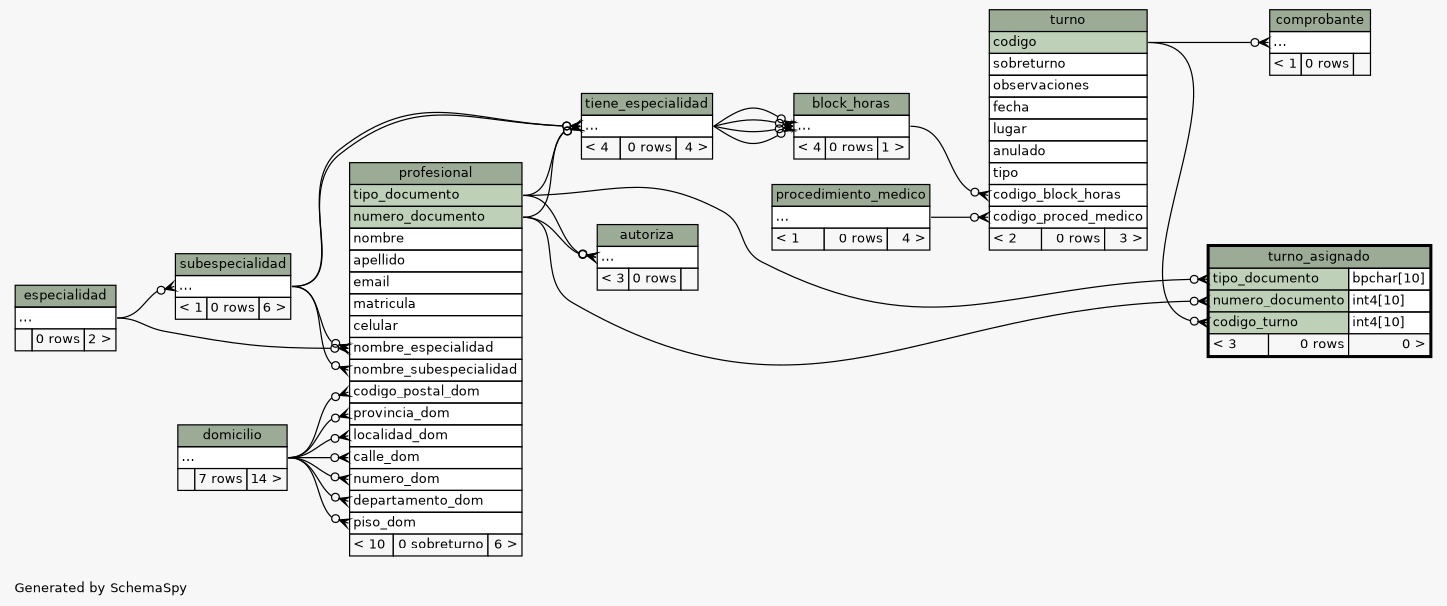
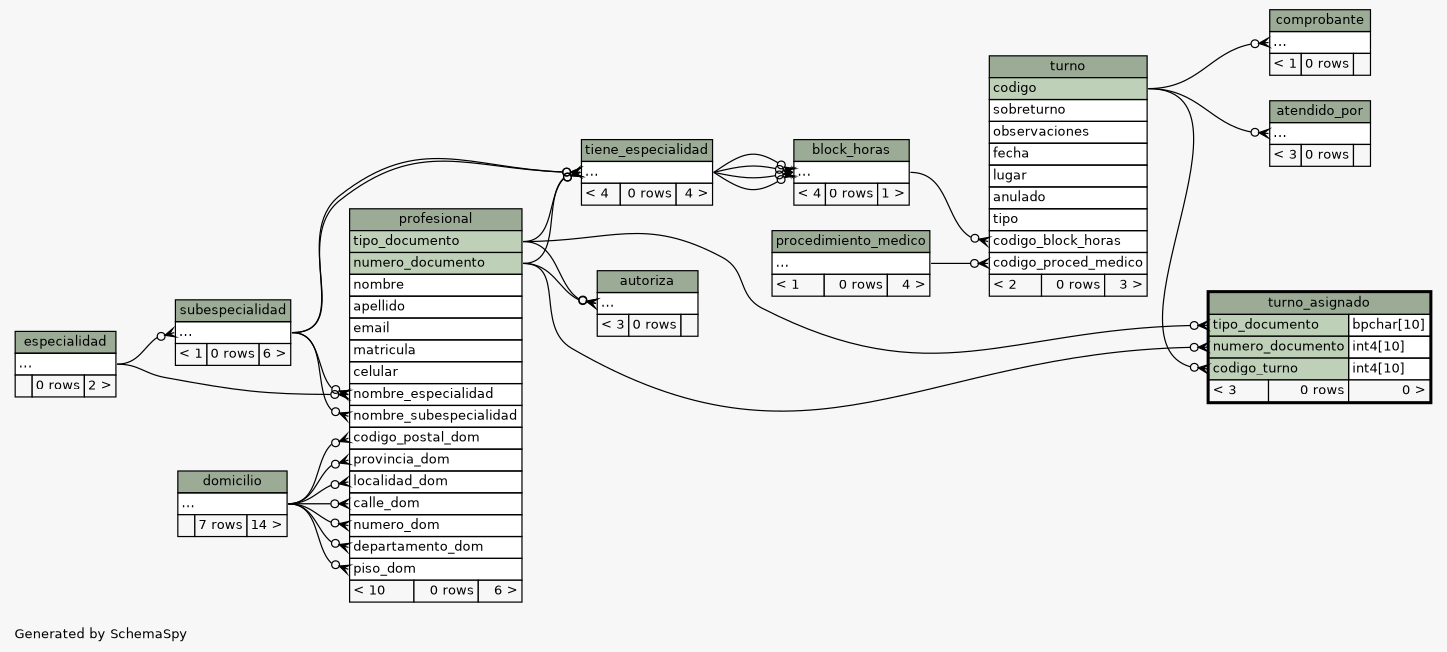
  digraph {
    bgcolor="#f7f7f7"
    fontname=Helvetica
    fontsize=11
    label="\nGenerated by SchemaSpy"
    labeljust=l
    nodesep=0.18
    rankdir=RL
    ranksep=0.46
    node [fontname=Helvetica fontsize=11 shape=plaintext]
    edge [arrowhead=none arrowsize=0.8 arrowtail=crowodot dir=back headport="elipses:e" tailport="elipses:w"]
+   n1 [label=<     <TABLE BORDER="0" CELLBORDER="1" CELLSPACING="0" BGCOLOR="#ffffff">       <TR><TD COLSPAN="3" BGCOLOR="#9bab96" ALIGN="CENTER">atendido_por</TD></TR>       <TR><TD PORT="elipses" COLSPAN="3" ALIGN="LEFT">...</TD></TR>       <TR><TD ALIGN="LEFT" BGCOLOR="#f7f7f7">&lt; 3</TD><TD ALIGN="RIGHT" BGCOLOR="#f7f7f7">0 rows</TD><TD ALIGN="RIGHT" BGCOLOR="#f7f7f7">  </TD></TR>     </TABLE>>]
    n2 [label=<     <TABLE BORDER="0" CELLBORDER="1" CELLSPACING="0" BGCOLOR="#ffffff">       <TR><TD COLSPAN="3" BGCOLOR="#9bab96" ALIGN="CENTER">turno</TD></TR>       <TR><TD PORT="codigo" COLSPAN="3" BGCOLOR="#bed1b8" ALIGN="LEFT">codigo</TD></TR>       <TR><TD PORT="sobreturno" COLSPAN="3" ALIGN="LEFT">sobreturno</TD></TR>       <TR><TD PORT="observaciones" COLSPAN="3" ALIGN="LEFT">observaciones</TD></TR>       <TR><TD PORT="fecha" COLSPAN="3" ALIGN="LEFT">fecha</TD></TR>       <TR><TD PORT="lugar" COLSPAN="3" ALIGN="LEFT">lugar</TD></TR>       <TR><TD PORT="anulado" COLSPAN="3" ALIGN="LEFT">anulado</TD></TR>       <TR><TD PORT="tipo" COLSPAN="3" ALIGN="LEFT">tipo</TD></TR>       <TR><TD PORT="codigo_block_horas" COLSPAN="3" ALIGN="LEFT">codigo_block_horas</TD></TR>       <TR><TD PORT="codigo_proced_medico" COLSPAN="3" ALIGN="LEFT">codigo_proced_medico</TD></TR>       <TR><TD ALIGN="LEFT" BGCOLOR="#f7f7f7">&lt; 2</TD><TD ALIGN="RIGHT" BGCOLOR="#f7f7f7">0 rows</TD><TD ALIGN="RIGHT" BGCOLOR="#f7f7f7">3 &gt;</TD></TR>     </TABLE>>]
    n3 [label=<     <TABLE BORDER="0" CELLBORDER="1" CELLSPACING="0" BGCOLOR="#ffffff">       <TR><TD COLSPAN="3" BGCOLOR="#9bab96" ALIGN="CENTER">procedimiento_medico</TD></TR>       <TR><TD PORT="elipses" COLSPAN="3" ALIGN="LEFT">...</TD></TR>       <TR><TD ALIGN="LEFT" BGCOLOR="#f7f7f7">&lt; 1</TD><TD ALIGN="RIGHT" BGCOLOR="#f7f7f7">0 rows</TD><TD ALIGN="RIGHT" BGCOLOR="#f7f7f7">4 &gt;</TD></TR>     </TABLE>>]
    n4 [label=<     <TABLE BORDER="0" CELLBORDER="1" CELLSPACING="0" BGCOLOR="#ffffff">       <TR><TD COLSPAN="3" BGCOLOR="#9bab96" ALIGN="CENTER">block_horas</TD></TR>       <TR><TD PORT="elipses" COLSPAN="3" ALIGN="LEFT">...</TD></TR>       <TR><TD ALIGN="LEFT" BGCOLOR="#f7f7f7">&lt; 4</TD><TD ALIGN="RIGHT" BGCOLOR="#f7f7f7">0 rows</TD><TD ALIGN="RIGHT" BGCOLOR="#f7f7f7">1 &gt;</TD></TR>     </TABLE>>]
    n5 [label=<     <TABLE BORDER="0" CELLBORDER="1" CELLSPACING="0" BGCOLOR="#ffffff">       <TR><TD COLSPAN="3" BGCOLOR="#9bab96" ALIGN="CENTER">tiene_especialidad</TD></TR>       <TR><TD PORT="elipses" COLSPAN="3" ALIGN="LEFT">...</TD></TR>       <TR><TD ALIGN="LEFT" BGCOLOR="#f7f7f7">&lt; 4</TD><TD ALIGN="RIGHT" BGCOLOR="#f7f7f7">0 rows</TD><TD ALIGN="RIGHT" BGCOLOR="#f7f7f7">4 &gt;</TD></TR>     </TABLE>>]
    n6 [label=<     <TABLE BORDER="0" CELLBORDER="1" CELLSPACING="0" BGCOLOR="#ffffff">       <TR><TD COLSPAN="3" BGCOLOR="#9bab96" ALIGN="CENTER">autoriza</TD></TR>       <TR><TD PORT="elipses" COLSPAN="3" ALIGN="LEFT">...</TD></TR>       <TR><TD ALIGN="LEFT" BGCOLOR="#f7f7f7">&lt; 3</TD><TD ALIGN="RIGHT" BGCOLOR="#f7f7f7">0 rows</TD><TD ALIGN="RIGHT" BGCOLOR="#f7f7f7">  </TD></TR>     </TABLE>>]
-   n7 [label=<     <TABLE BORDER="0" CELLBORDER="1" CELLSPACING="0" BGCOLOR="#ffffff">       <TR><TD COLSPAN="3" BGCOLOR="#9bab96" ALIGN="CENTER">profesional</TD></TR>       <TR><TD PORT="tipo_documento" COLSPAN="3" BGCOLOR="#bed1b8" ALIGN="LEFT">tipo_documento</TD></TR>       <TR><TD PORT="numero_documento" COLSPAN="3" BGCOLOR="#bed1b8" ALIGN="LEFT">numero_documento</TD></TR>       <TR><TD PORT="nombre" COLSPAN="3" ALIGN="LEFT">nombre</TD></TR>       <TR><TD PORT="apellido" COLSPAN="3" ALIGN="LEFT">apellido</TD></TR>       <TR><TD PORT="email" COLSPAN="3" ALIGN="LEFT">email</TD></TR>       <TR><TD PORT="matricula" COLSPAN="3" ALIGN="LEFT">matricula</TD></TR>       <TR><TD PORT="celular" COLSPAN="3" ALIGN="LEFT">celular</TD></TR>       <TR><TD PORT="nombre_especialidad" COLSPAN="3" ALIGN="LEFT">nombre_especialidad</TD></TR>       <TR><TD PORT="nombre_subespecialidad" COLSPAN="3" ALIGN="LEFT">nombre_subespecialidad</TD></TR>       <TR><TD PORT="codigo_postal_dom" COLSPAN="3" ALIGN="LEFT">codigo_postal_dom</TD></TR>       <TR><TD PORT="provincia_dom" COLSPAN="3" ALIGN="LEFT">provincia_dom</TD></TR>       <TR><TD PORT="localidad_dom" COLSPAN="3" ALIGN="LEFT">localidad_dom</TD></TR>       <TR><TD PORT="calle_dom" COLSPAN="3" ALIGN="LEFT">calle_dom</TD></TR>       <TR><TD PORT="numero_dom" COLSPAN="3" ALIGN="LEFT">numero_dom</TD></TR>       <TR><TD PORT="departamento_dom" COLSPAN="3" ALIGN="LEFT">departamento_dom</TD></TR>       <TR><TD PORT="piso_dom" COLSPAN="3" ALIGN="LEFT">piso_dom</TD></TR>       <TR><TD ALIGN="LEFT" BGCOLOR="#f7f7f7">&lt; 10</TD><TD ALIGN="RIGHT" BGCOLOR="#f7f7f7">0 sobreturno</TD><TD ALIGN="RIGHT" BGCOLOR="#f7f7f7">6 &gt;</TD></TR>     </TABLE>>]
+   n7 [label=<     <TABLE BORDER="0" CELLBORDER="1" CELLSPACING="0" BGCOLOR="#ffffff">       <TR><TD COLSPAN="3" BGCOLOR="#9bab96" ALIGN="CENTER">profesional</TD></TR>       <TR><TD PORT="tipo_documento" COLSPAN="3" BGCOLOR="#bed1b8" ALIGN="LEFT">tipo_documento</TD></TR>       <TR><TD PORT="numero_documento" COLSPAN="3" BGCOLOR="#bed1b8" ALIGN="LEFT">numero_documento</TD></TR>       <TR><TD PORT="nombre" COLSPAN="3" ALIGN="LEFT">nombre</TD></TR>       <TR><TD PORT="apellido" COLSPAN="3" ALIGN="LEFT">apellido</TD></TR>       <TR><TD PORT="email" COLSPAN="3" ALIGN="LEFT">email</TD></TR>       <TR><TD PORT="matricula" COLSPAN="3" ALIGN="LEFT">matricula</TD></TR>       <TR><TD PORT="celular" COLSPAN="3" ALIGN="LEFT">celular</TD></TR>       <TR><TD PORT="nombre_especialidad" COLSPAN="3" ALIGN="LEFT">nombre_especialidad</TD></TR>       <TR><TD PORT="nombre_subespecialidad" COLSPAN="3" ALIGN="LEFT">nombre_subespecialidad</TD></TR>       <TR><TD PORT="codigo_postal_dom" COLSPAN="3" ALIGN="LEFT">codigo_postal_dom</TD></TR>       <TR><TD PORT="provincia_dom" COLSPAN="3" ALIGN="LEFT">provincia_dom</TD></TR>       <TR><TD PORT="localidad_dom" COLSPAN="3" ALIGN="LEFT">localidad_dom</TD></TR>       <TR><TD PORT="calle_dom" COLSPAN="3" ALIGN="LEFT">calle_dom</TD></TR>       <TR><TD PORT="numero_dom" COLSPAN="3" ALIGN="LEFT">numero_dom</TD></TR>       <TR><TD PORT="departamento_dom" COLSPAN="3" ALIGN="LEFT">departamento_dom</TD></TR>       <TR><TD PORT="piso_dom" COLSPAN="3" ALIGN="LEFT">piso_dom</TD></TR>       <TR><TD ALIGN="LEFT" BGCOLOR="#f7f7f7">&lt; 10</TD><TD ALIGN="RIGHT" BGCOLOR="#f7f7f7">0 rows</TD><TD ALIGN="RIGHT" BGCOLOR="#f7f7f7">6 &gt;</TD></TR>     </TABLE>>]
    n8 [label=<     <TABLE BORDER="0" CELLBORDER="1" CELLSPACING="0" BGCOLOR="#ffffff">       <TR><TD COLSPAN="3" BGCOLOR="#9bab96" ALIGN="CENTER">domicilio</TD></TR>       <TR><TD PORT="elipses" COLSPAN="3" ALIGN="LEFT">...</TD></TR>       <TR><TD ALIGN="LEFT" BGCOLOR="#f7f7f7">  </TD><TD ALIGN="RIGHT" BGCOLOR="#f7f7f7">7 rows</TD><TD ALIGN="RIGHT" BGCOLOR="#f7f7f7">14 &gt;</TD></TR>     </TABLE>>]
    n9 [label=<     <TABLE BORDER="0" CELLBORDER="1" CELLSPACING="0" BGCOLOR="#ffffff">       <TR><TD COLSPAN="3" BGCOLOR="#9bab96" ALIGN="CENTER">especialidad</TD></TR>       <TR><TD PORT="elipses" COLSPAN="3" ALIGN="LEFT">...</TD></TR>       <TR><TD ALIGN="LEFT" BGCOLOR="#f7f7f7">  </TD><TD ALIGN="RIGHT" BGCOLOR="#f7f7f7">0 rows</TD><TD ALIGN="RIGHT" BGCOLOR="#f7f7f7">2 &gt;</TD></TR>     </TABLE>>]
    n10 [label=<     <TABLE BORDER="0" CELLBORDER="1" CELLSPACING="0" BGCOLOR="#ffffff">       <TR><TD COLSPAN="3" BGCOLOR="#9bab96" ALIGN="CENTER">subespecialidad</TD></TR>       <TR><TD PORT="elipses" COLSPAN="3" ALIGN="LEFT">...</TD></TR>       <TR><TD ALIGN="LEFT" BGCOLOR="#f7f7f7">&lt; 1</TD><TD ALIGN="RIGHT" BGCOLOR="#f7f7f7">0 rows</TD><TD ALIGN="RIGHT" BGCOLOR="#f7f7f7">6 &gt;</TD></TR>     </TABLE>>]
    n11 [label=<     <TABLE BORDER="0" CELLBORDER="1" CELLSPACING="0" BGCOLOR="#ffffff">       <TR><TD COLSPAN="3" BGCOLOR="#9bab96" ALIGN="CENTER">comprobante</TD></TR>       <TR><TD PORT="elipses" COLSPAN="3" ALIGN="LEFT">...</TD></TR>       <TR><TD ALIGN="LEFT" BGCOLOR="#f7f7f7">&lt; 1</TD><TD ALIGN="RIGHT" BGCOLOR="#f7f7f7">0 rows</TD><TD ALIGN="RIGHT" BGCOLOR="#f7f7f7">  </TD></TR>     </TABLE>>]
    n12 [label=<     <TABLE BORDER="2" CELLBORDER="1" CELLSPACING="0" BGCOLOR="#ffffff">       <TR><TD COLSPAN="3" BGCOLOR="#9bab96" ALIGN="CENTER">turno_asignado</TD></TR>       <TR><TD PORT="tipo_documento" COLSPAN="2" BGCOLOR="#bed1b8" ALIGN="LEFT">tipo_documento</TD><TD PORT="tipo_documento.type" ALIGN="LEFT">bpchar[10]</TD></TR>       <TR><TD PORT="numero_documento" COLSPAN="2" BGCOLOR="#bed1b8" ALIGN="LEFT">numero_documento</TD><TD PORT="numero_documento.type" ALIGN="LEFT">int4[10]</TD></TR>       <TR><TD PORT="codigo_turno" COLSPAN="2" BGCOLOR="#bed1b8" ALIGN="LEFT">codigo_turno</TD><TD PORT="codigo_turno.type" ALIGN="LEFT">int4[10]</TD></TR>       <TR><TD ALIGN="LEFT" BGCOLOR="#f7f7f7">&lt; 3</TD><TD ALIGN="RIGHT" BGCOLOR="#f7f7f7">0 rows</TD><TD ALIGN="RIGHT" BGCOLOR="#f7f7f7">0 &gt;</TD></TR>     </TABLE>>]
+   n1 -> n2 [headport="codigo:e"]
    n2 -> n3 [tailport="codigo_proced_medico:w"]
    n2 -> n4 [tailport="codigo_block_horas:w"]
    n4 -> n5
    n4 -> n5
    n4 -> n5
    n4 -> n5
    n5 -> n7 [headport="numero_documento:e"]
    n5 -> n7 [headport="tipo_documento:e"]
    n5 -> n10
    n5 -> n10
    n6 -> n7 [headport="numero_documento:e"]
    n6 -> n7 [headport="tipo_documento:e"]
    n7 -> n8 [tailport="calle_dom:w"]
    n7 -> n8 [tailport="codigo_postal_dom:w"]
    n7 -> n8 [tailport="departamento_dom:w"]
    n7 -> n8 [tailport="localidad_dom:w"]
    n7 -> n8 [tailport="numero_dom:w"]
    n7 -> n8 [tailport="piso_dom:w"]
    n7 -> n8 [tailport="provincia_dom:w"]
    n7 -> n9 [tailport="nombre_especialidad:w"]
    n7 -> n10 [tailport="nombre_especialidad:w"]
    n7 -> n10 [tailport="nombre_subespecialidad:w"]
    n10 -> n9
    n11 -> n2 [headport="codigo:e"]
    n12 -> n2 [headport="codigo:e" tailport="codigo_turno:w"]
    n12 -> n7 [headport="numero_documento:e" tailport="numero_documento:w"]
    n12 -> n7 [headport="tipo_documento:e" tailport="tipo_documento:w"]
  }
